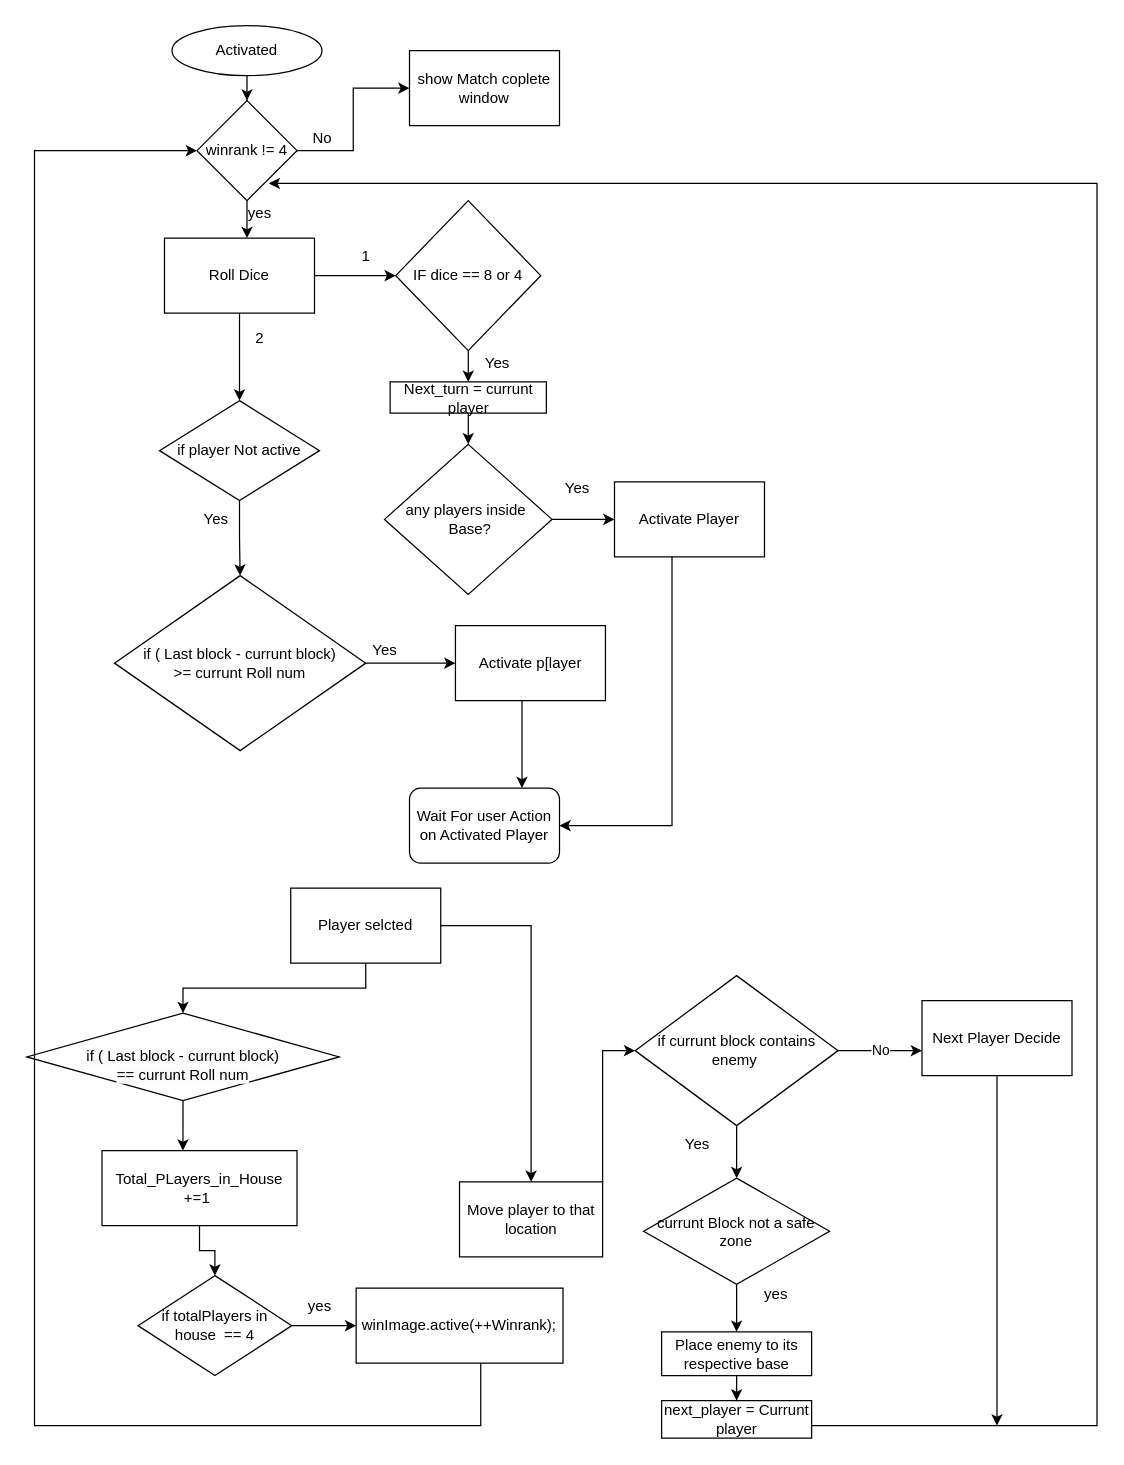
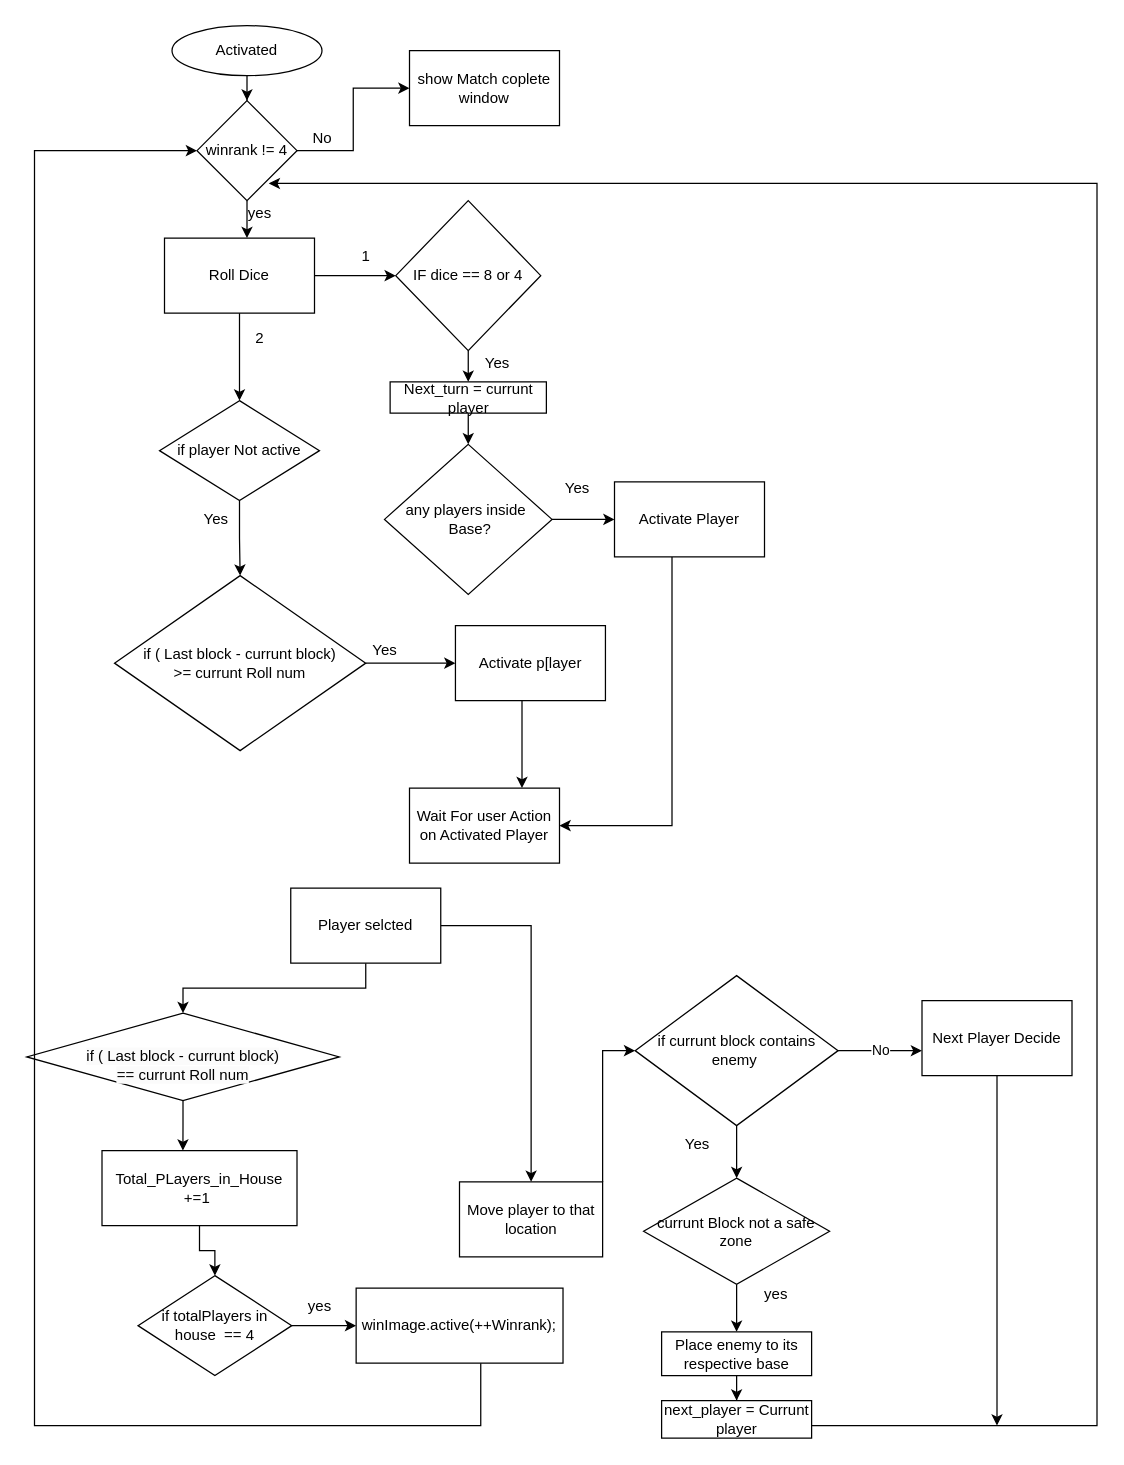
  <mxCell id="0" />
  <mxCell id="1" parent="0" />
  <mxCell id="2" style="edgeStyle=orthogonalEdgeStyle;rounded=0;orthogonalLoop=1;jettySize=auto;html=1;entryX=0.5;entryY=0;entryDx=0;entryDy=0;" edge="1" parent="1" source="3" target="49"><mxGeometry relative="1" as="geometry" /></mxCell>
  <mxCell id="3" value="Activated" style="ellipse;whiteSpace=wrap;html=1;" vertex="1" parent="1"><mxGeometry x="137" y="20" width="120" height="40" as="geometry" /></mxCell>
  <mxCell id="4" value="" style="edgeStyle=orthogonalEdgeStyle;rounded=0;orthogonalLoop=1;jettySize=auto;html=1;" edge="1" parent="1" source="6" target="10"><mxGeometry relative="1" as="geometry" /></mxCell>
  <mxCell id="5" style="edgeStyle=orthogonalEdgeStyle;rounded=0;orthogonalLoop=1;jettySize=auto;html=1;entryX=0.5;entryY=0;entryDx=0;entryDy=0;" edge="1" parent="1" source="6" target="12"><mxGeometry relative="1" as="geometry" /></mxCell>
  <mxCell id="6" value="Roll Dice" style="whiteSpace=wrap;html=1;" vertex="1" parent="1"><mxGeometry x="131" y="190" width="120" height="60" as="geometry" /></mxCell>
  <mxCell id="7" style="edgeStyle=orthogonalEdgeStyle;rounded=0;orthogonalLoop=1;jettySize=auto;html=1;entryX=0;entryY=0.5;entryDx=0;entryDy=0;" edge="1" parent="1" source="8" target="14"><mxGeometry relative="1" as="geometry" /></mxCell>
  <mxCell id="8" value="any players inside&amp;nbsp;&lt;br&gt;&amp;nbsp;Base?" style="rhombus;whiteSpace=wrap;html=1;" vertex="1" parent="1"><mxGeometry x="307" y="355" width="134" height="120" as="geometry" /></mxCell>
  <mxCell id="9" style="edgeStyle=orthogonalEdgeStyle;rounded=0;orthogonalLoop=1;jettySize=auto;html=1;entryX=0.5;entryY=0;entryDx=0;entryDy=0;" edge="1" parent="1" source="10" target="32"><mxGeometry relative="1" as="geometry" /></mxCell>
  <mxCell id="10" value="IF dice == 8 or 4" style="rhombus;whiteSpace=wrap;html=1;" vertex="1" parent="1"><mxGeometry x="316" y="160" width="116" height="120" as="geometry" /></mxCell>
  <mxCell id="11" style="edgeStyle=orthogonalEdgeStyle;rounded=0;orthogonalLoop=1;jettySize=auto;html=1;entryX=0.5;entryY=0;entryDx=0;entryDy=0;" edge="1" parent="1" source="12" target="20"><mxGeometry relative="1" as="geometry"><mxPoint x="57" y="360" as="targetPoint" /></mxGeometry></mxCell>
  <mxCell id="12" value="if player Not active" style="rhombus;whiteSpace=wrap;html=1;" vertex="1" parent="1"><mxGeometry x="127" y="320" width="128" height="80" as="geometry" /></mxCell>
  <mxCell id="13" style="edgeStyle=orthogonalEdgeStyle;rounded=0;orthogonalLoop=1;jettySize=auto;html=1;entryX=1;entryY=0.5;entryDx=0;entryDy=0;" edge="1" parent="1" source="14" target="55"><mxGeometry relative="1" as="geometry"><Array as="points"><mxPoint x="537" y="660" /></Array></mxGeometry></mxCell>
  <mxCell id="14" value="Activate Player" style="whiteSpace=wrap;html=1;" vertex="1" parent="1"><mxGeometry x="491" y="385" width="120" height="60" as="geometry" /></mxCell>
  <mxCell id="15" value="Yes" style="text;html=1;align=center;verticalAlign=middle;resizable=0;points=[];autosize=1;strokeColor=none;fillColor=none;" vertex="1" parent="1"><mxGeometry x="441" y="375" width="40" height="30" as="geometry" /></mxCell>
  <mxCell id="16" value="1" style="text;html=1;align=center;verticalAlign=middle;resizable=0;points=[];autosize=1;strokeColor=none;fillColor=none;" vertex="1" parent="1"><mxGeometry x="277" y="190" width="30" height="30" as="geometry" /></mxCell>
  <mxCell id="17" value="2" style="text;html=1;align=center;verticalAlign=middle;resizable=0;points=[];autosize=1;strokeColor=none;fillColor=none;" vertex="1" parent="1"><mxGeometry x="192" y="255" width="30" height="30" as="geometry" /></mxCell>
  <mxCell id="18" value="Yes" style="text;html=1;align=center;verticalAlign=middle;resizable=0;points=[];autosize=1;strokeColor=none;fillColor=none;" vertex="1" parent="1"><mxGeometry x="152" y="400" width="40" height="30" as="geometry" /></mxCell>
  <mxCell id="19" value="" style="edgeStyle=orthogonalEdgeStyle;rounded=0;orthogonalLoop=1;jettySize=auto;html=1;entryX=0;entryY=0.5;entryDx=0;entryDy=0;" edge="1" parent="1" source="20" target="54"><mxGeometry relative="1" as="geometry"><mxPoint x="367" y="530" as="targetPoint" /></mxGeometry></mxCell>
  <mxCell id="20" value="if ( Last block - currunt block)&lt;br&gt;&amp;gt;= currunt Roll num" style="rhombus;whiteSpace=wrap;html=1;" vertex="1" parent="1"><mxGeometry x="91" y="460" width="201" height="140" as="geometry" /></mxCell>
  <mxCell id="21" value="" style="edgeStyle=orthogonalEdgeStyle;rounded=0;orthogonalLoop=1;jettySize=auto;html=1;entryX=0;entryY=0.5;entryDx=0;entryDy=0;exitX=1;exitY=0;exitDx=0;exitDy=0;" edge="1" parent="1" source="22" target="25"><mxGeometry relative="1" as="geometry"><mxPoint x="437" y="940" as="sourcePoint" /></mxGeometry></mxCell>
  <mxCell id="22" value="Move player to that location" style="whiteSpace=wrap;html=1;" vertex="1" parent="1"><mxGeometry x="367" y="945" width="114.5" height="60" as="geometry" /></mxCell>
  <mxCell id="23" value="" style="edgeStyle=orthogonalEdgeStyle;rounded=0;orthogonalLoop=1;jettySize=auto;html=1;" edge="1" parent="1" source="25" target="29"><mxGeometry relative="1" as="geometry" /></mxCell>
  <mxCell id="24" value="No" style="edgeStyle=orthogonalEdgeStyle;rounded=0;orthogonalLoop=1;jettySize=auto;html=1;entryX=0;entryY=0.667;entryDx=0;entryDy=0;entryPerimeter=0;" edge="1" parent="1" source="25" target="60"><mxGeometry relative="1" as="geometry" /></mxCell>
  <mxCell id="25" value="if currunt block contains enemy&amp;nbsp;" style="rhombus;whiteSpace=wrap;html=1;" vertex="1" parent="1"><mxGeometry x="507.5" y="780" width="162.38" height="120" as="geometry" /></mxCell>
  <mxCell id="26" value="Yes" style="text;html=1;align=center;verticalAlign=middle;resizable=0;points=[];autosize=1;strokeColor=none;fillColor=none;" vertex="1" parent="1"><mxGeometry x="287" y="505" width="40" height="30" as="geometry" /></mxCell>
  <mxCell id="27" value="Yes" style="text;html=1;align=center;verticalAlign=middle;resizable=0;points=[];autosize=1;strokeColor=none;fillColor=none;" vertex="1" parent="1"><mxGeometry x="537" y="900" width="40" height="30" as="geometry" /></mxCell>
  <mxCell id="28" value="" style="edgeStyle=orthogonalEdgeStyle;rounded=0;orthogonalLoop=1;jettySize=auto;html=1;" edge="1" parent="1" source="29" target="34"><mxGeometry relative="1" as="geometry" /></mxCell>
  <mxCell id="29" value="currunt Block not a safe zone" style="rhombus;whiteSpace=wrap;html=1;" vertex="1" parent="1"><mxGeometry x="514.28" y="942" width="148.81" height="85" as="geometry" /></mxCell>
  <mxCell id="30" value="Yes" style="text;html=1;align=center;verticalAlign=middle;resizable=0;points=[];autosize=1;strokeColor=none;fillColor=none;" vertex="1" parent="1"><mxGeometry x="377" y="275" width="40" height="30" as="geometry" /></mxCell>
  <mxCell id="31" style="edgeStyle=orthogonalEdgeStyle;rounded=0;orthogonalLoop=1;jettySize=auto;html=1;entryX=0.5;entryY=0;entryDx=0;entryDy=0;" edge="1" parent="1" source="32" target="8"><mxGeometry relative="1" as="geometry" /></mxCell>
  <mxCell id="32" value="Next_turn = currunt player" style="whiteSpace=wrap;html=1;" vertex="1" parent="1"><mxGeometry x="311.5" y="305" width="125" height="25" as="geometry" /></mxCell>
  <mxCell id="33" value="" style="edgeStyle=orthogonalEdgeStyle;rounded=0;orthogonalLoop=1;jettySize=auto;html=1;" edge="1" parent="1" source="34" target="38"><mxGeometry relative="1" as="geometry" /></mxCell>
  <mxCell id="34" value="Place enemy to its respective base" style="whiteSpace=wrap;html=1;" vertex="1" parent="1"><mxGeometry x="528.69" y="1065" width="120" height="35" as="geometry" /></mxCell>
  <mxCell id="35" value="yes" style="text;html=1;align=center;verticalAlign=middle;resizable=0;points=[];autosize=1;strokeColor=none;fillColor=none;" vertex="1" parent="1"><mxGeometry x="599.87" y="1020" width="40" height="30" as="geometry" /></mxCell>
  <mxCell id="36" style="edgeStyle=orthogonalEdgeStyle;rounded=0;orthogonalLoop=1;jettySize=auto;html=1;startArrow=none;exitX=0.5;exitY=1;exitDx=0;exitDy=0;" edge="1" parent="1" source="49" target="6"><mxGeometry relative="1" as="geometry"><Array as="points"><mxPoint x="197" y="180" /><mxPoint x="197" y="180" /></Array></mxGeometry></mxCell>
  <mxCell id="37" style="edgeStyle=orthogonalEdgeStyle;rounded=0;orthogonalLoop=1;jettySize=auto;html=1;entryX=0.718;entryY=0.828;entryDx=0;entryDy=0;entryPerimeter=0;" edge="1" parent="1" source="38" target="49"><mxGeometry relative="1" as="geometry"><mxPoint x="667" y="90" as="targetPoint" /><Array as="points"><mxPoint x="877" y="1140" /><mxPoint x="877" y="146" /></Array></mxGeometry></mxCell>
  <mxCell id="38" value="next_player = Currunt player" style="whiteSpace=wrap;html=1;" vertex="1" parent="1"><mxGeometry x="528.69" y="1120" width="120" height="30" as="geometry" /></mxCell>
  <mxCell id="39" style="edgeStyle=orthogonalEdgeStyle;rounded=0;orthogonalLoop=1;jettySize=auto;html=1;entryX=0.415;entryY=0;entryDx=0;entryDy=0;entryPerimeter=0;" edge="1" parent="1" source="40" target="42"><mxGeometry relative="1" as="geometry" /></mxCell>
  <mxCell id="40" value="&lt;br&gt;&lt;span style=&quot;color: rgb(0, 0, 0); font-family: Helvetica; font-size: 12px; font-style: normal; font-variant-ligatures: normal; font-variant-caps: normal; font-weight: 400; letter-spacing: normal; orphans: 2; text-align: center; text-indent: 0px; text-transform: none; widows: 2; word-spacing: 0px; -webkit-text-stroke-width: 0px; background-color: rgb(251, 251, 251); text-decoration-thickness: initial; text-decoration-style: initial; text-decoration-color: initial; float: none; display: inline !important;&quot;&gt;if ( Last block - currunt block)&lt;/span&gt;&lt;br style=&quot;border-color: var(--border-color); color: rgb(0, 0, 0); font-family: Helvetica; font-size: 12px; font-style: normal; font-variant-ligatures: normal; font-variant-caps: normal; font-weight: 400; letter-spacing: normal; orphans: 2; text-align: center; text-indent: 0px; text-transform: none; widows: 2; word-spacing: 0px; -webkit-text-stroke-width: 0px; background-color: rgb(251, 251, 251); text-decoration-thickness: initial; text-decoration-style: initial; text-decoration-color: initial;&quot;&gt;&lt;span style=&quot;color: rgb(0, 0, 0); font-family: Helvetica; font-size: 12px; font-style: normal; font-variant-ligatures: normal; font-variant-caps: normal; font-weight: 400; letter-spacing: normal; orphans: 2; text-align: center; text-indent: 0px; text-transform: none; widows: 2; word-spacing: 0px; -webkit-text-stroke-width: 0px; background-color: rgb(251, 251, 251); text-decoration-thickness: initial; text-decoration-style: initial; text-decoration-color: initial; float: none; display: inline !important;&quot;&gt;== currunt Roll num&lt;/span&gt;&lt;br&gt;" style="rhombus;whiteSpace=wrap;html=1;" vertex="1" parent="1"><mxGeometry x="20.81" y="810" width="250" height="70" as="geometry" /></mxCell>
  <mxCell id="41" value="" style="edgeStyle=orthogonalEdgeStyle;rounded=0;orthogonalLoop=1;jettySize=auto;html=1;" edge="1" parent="1" source="42" target="44"><mxGeometry relative="1" as="geometry" /></mxCell>
  <mxCell id="42" value="Total_PLayers_in_House +=1&amp;nbsp;" style="whiteSpace=wrap;html=1;" vertex="1" parent="1"><mxGeometry x="81" y="920" width="156" height="60" as="geometry" /></mxCell>
  <mxCell id="43" style="edgeStyle=orthogonalEdgeStyle;rounded=0;orthogonalLoop=1;jettySize=auto;html=1;entryX=0;entryY=0.5;entryDx=0;entryDy=0;" edge="1" parent="1" source="44" target="47"><mxGeometry relative="1" as="geometry" /></mxCell>
  <mxCell id="44" value="if totalPlayers in house&amp;nbsp; == 4" style="rhombus;whiteSpace=wrap;html=1;" vertex="1" parent="1"><mxGeometry x="109.81" y="1020" width="123" height="80" as="geometry" /></mxCell>
  <mxCell id="45" value="yes" style="text;html=1;align=center;verticalAlign=middle;resizable=0;points=[];autosize=1;strokeColor=none;fillColor=none;" vertex="1" parent="1"><mxGeometry x="234.81" y="1030" width="40" height="30" as="geometry" /></mxCell>
  <mxCell id="46" style="edgeStyle=orthogonalEdgeStyle;rounded=0;orthogonalLoop=1;jettySize=auto;html=1;entryX=0;entryY=0.5;entryDx=0;entryDy=0;" edge="1" parent="1" source="47" target="49"><mxGeometry relative="1" as="geometry"><mxPoint x="27" y="203.31" as="targetPoint" /><Array as="points"><mxPoint x="384" y="1140" /><mxPoint x="27" y="1140" /><mxPoint x="27" y="120" /></Array></mxGeometry></mxCell>
  <mxCell id="47" value="winImage.active(++Winrank);" style="whiteSpace=wrap;html=1;" vertex="1" parent="1"><mxGeometry x="284.31" y="1030" width="165.5" height="60" as="geometry" /></mxCell>
  <mxCell id="48" style="edgeStyle=orthogonalEdgeStyle;rounded=0;orthogonalLoop=1;jettySize=auto;html=1;entryX=0;entryY=0.5;entryDx=0;entryDy=0;" edge="1" parent="1" source="49" target="52"><mxGeometry relative="1" as="geometry"><mxPoint x="317" y="120" as="targetPoint" /></mxGeometry></mxCell>
  <mxCell id="49" value="winrank != 4" style="rhombus;whiteSpace=wrap;html=1;" vertex="1" parent="1"><mxGeometry x="157" width="80" height="80" as="geometry" y="80" /></mxCell>
  <mxCell id="50" value="yes" style="text;html=1;align=center;verticalAlign=middle;resizable=0;points=[];autosize=1;strokeColor=none;fillColor=none;" vertex="1" parent="1"><mxGeometry x="187" y="155" width="40" height="30" as="geometry" /></mxCell>
  <mxCell id="51" value="No" style="text;html=1;align=center;verticalAlign=middle;resizable=0;points=[];autosize=1;strokeColor=none;fillColor=none;" vertex="1" parent="1"><mxGeometry x="237" y="95" width="40" height="30" as="geometry" /></mxCell>
  <mxCell id="52" value="show Match coplete window" style="whiteSpace=wrap;html=1;" vertex="1" parent="1"><mxGeometry x="327" y="40" width="120" height="60" as="geometry" /></mxCell>
  <mxCell id="53" style="edgeStyle=orthogonalEdgeStyle;rounded=0;orthogonalLoop=1;jettySize=auto;html=1;entryX=0.75;entryY=0;entryDx=0;entryDy=0;" edge="1" parent="1" source="54" target="55"><mxGeometry relative="1" as="geometry"><Array as="points"><mxPoint x="417" y="580" /><mxPoint x="417" y="580" /></Array></mxGeometry></mxCell>
  <mxCell id="54" value="Activate p[layer" style="whiteSpace=wrap;html=1;" vertex="1" parent="1"><mxGeometry x="363.75" y="500" width="120" height="60" as="geometry" /></mxCell>
- <mxCell id="55" value="Wait For user Action on Activated Player" style="whiteSpace=wrap;html=1;rounded=1;" vertex="1" parent="1"><mxGeometry x="327" y="630" width="120" height="60" as="geometry" /></mxCell>
+ <mxCell id="55" value="Wait For user Action on Activated Player" style="whiteSpace=wrap;html=1;" vertex="1" parent="1"><mxGeometry x="327" y="630" width="120" height="60" as="geometry" /></mxCell>
  <mxCell id="56" style="edgeStyle=orthogonalEdgeStyle;rounded=0;orthogonalLoop=1;jettySize=auto;html=1;entryX=0.5;entryY=0;entryDx=0;entryDy=0;" edge="1" parent="1" source="58" target="40"><mxGeometry relative="1" as="geometry" /></mxCell>
  <mxCell id="57" style="edgeStyle=orthogonalEdgeStyle;rounded=0;orthogonalLoop=1;jettySize=auto;html=1;" edge="1" parent="1" source="58" target="22"><mxGeometry relative="1" as="geometry" /></mxCell>
  <mxCell id="58" value="Player selcted" style="whiteSpace=wrap;html=1;" vertex="1" parent="1"><mxGeometry x="232" y="710" width="120" height="60" as="geometry" /></mxCell>
  <mxCell id="59" style="edgeStyle=orthogonalEdgeStyle;rounded=0;orthogonalLoop=1;jettySize=auto;html=1;" edge="1" parent="1" source="60"><mxGeometry relative="1" as="geometry"><mxPoint x="797" y="1140" as="targetPoint" /></mxGeometry></mxCell>
  <mxCell id="60" value="Next Player Decide" style="whiteSpace=wrap;html=1;" vertex="1" parent="1"><mxGeometry x="737" y="800" width="120" height="60" as="geometry" /></mxCell>
